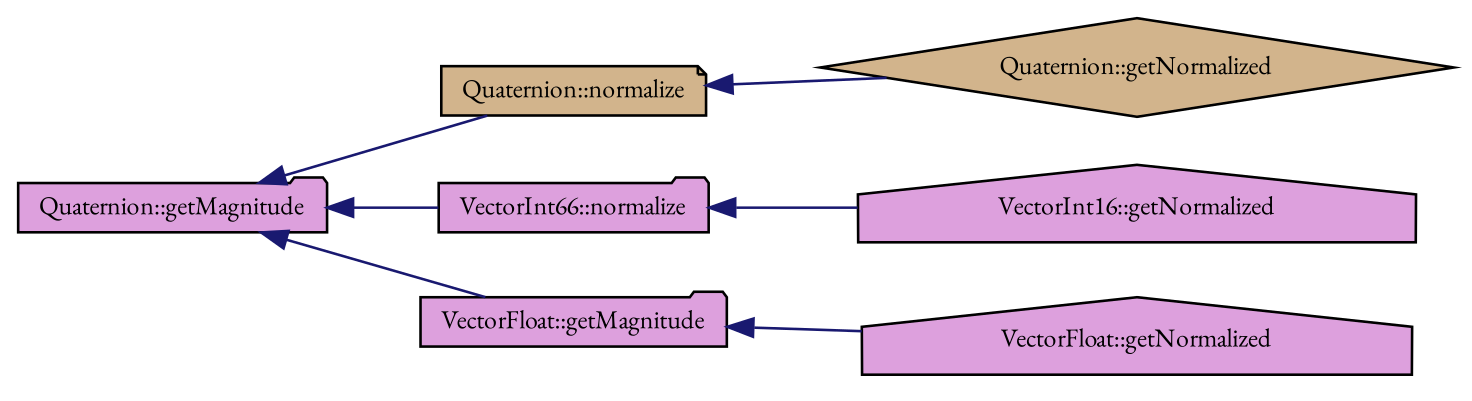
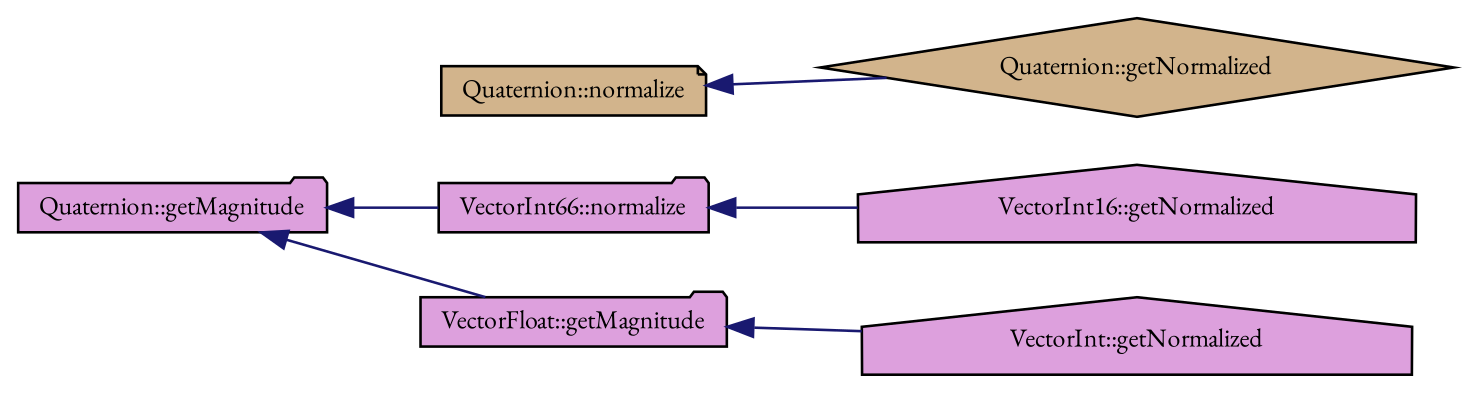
  digraph {
    fontname="EB Garamond"
    rankdir=LR
    node [color=black fillcolor=plum fontname="EB Garamond" fontsize=10 shape=folder style=filled]
    edge [color=midnightblue dir=back fontname="EB Garamond" fontsize=10 labelfontname=Helvetica labelfontsize=10 style=solid]
    n1 [fontcolor=black height=0.2 label="Quaternion::getMagnitude" width=0.4]
    n2 [fillcolor=tan height=0.2 label="Quaternion::normalize" shape=note width=0.4]
    n3 [height=0.2 label="VectorInt66::normalize" width=0.4]
    n4 [height=0.2 label="VectorFloat::getMagnitude" width=0.4]
    n5 [fillcolor=tan height=0.2 label="Quaternion::getNormalized" shape=diamond width=0.4]
    n6 [height=0.2 label="VectorInt16::getNormalized" shape=house width=0.4]
-   n7 [height=0.2 label="VectorFloat::getNormalized" shape=house width=0.4]
-   n1 -> n2
+   n7 [height=0.2 label="VectorInt::getNormalized" shape=house width=0.4]
    n1 -> n3
    n1 -> n4
    n2 -> n5
    n3 -> n6
    n4 -> n7
  }
